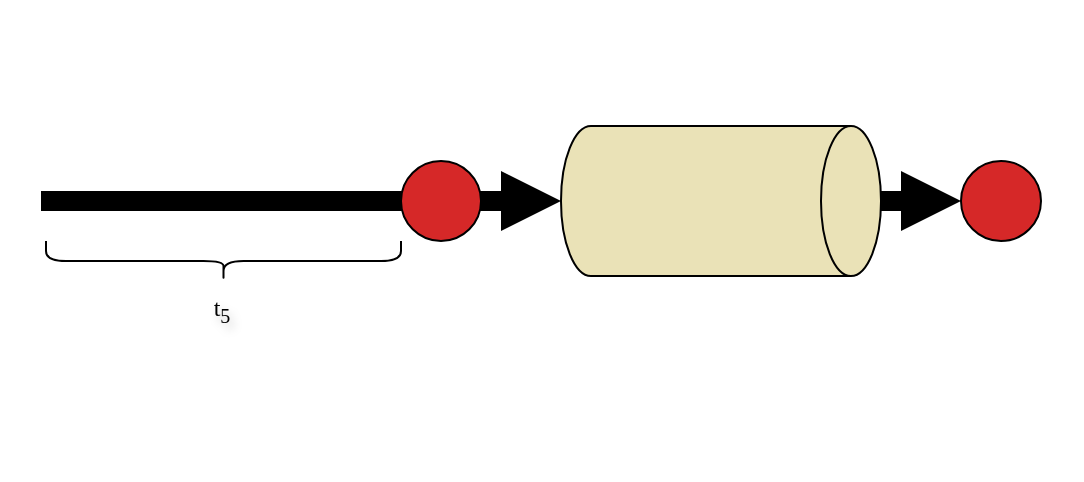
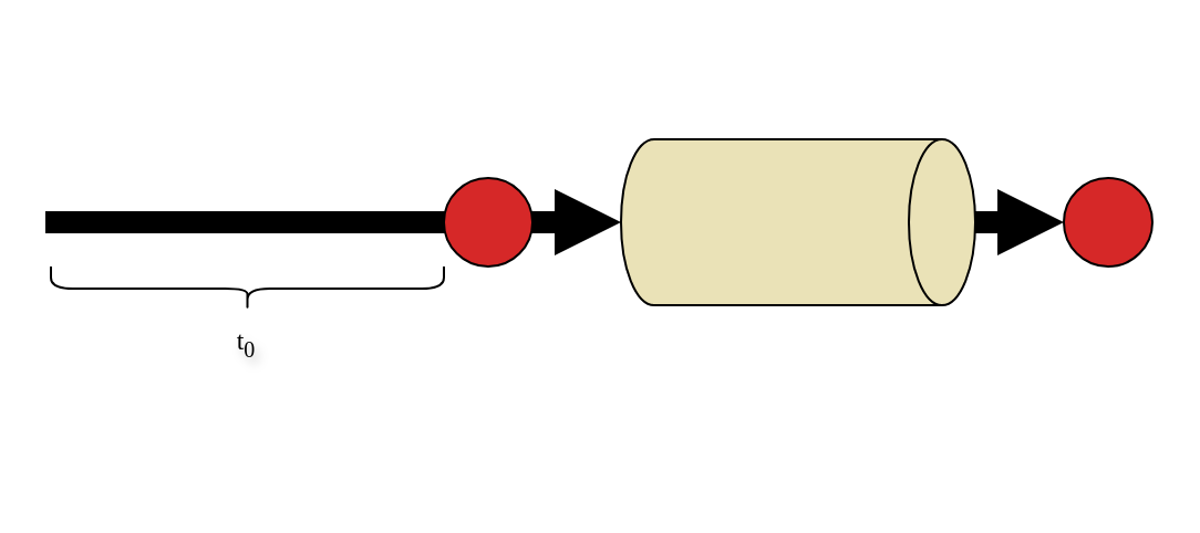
  <mxCell id="0" />
  <mxCell id="1" parent="0" />
  <mxCell id="2" value="" style="shape=arrow;endArrow=classic;html=1;rounded=0;fillColor=#000000;strokeColor=none;fontFamily=Fira Mono;textShadow=1;" edge="1" parent="1" target="4"><mxGeometry width="50" height="50" relative="1" as="geometry"><mxPoint x="20" y="100" as="sourcePoint" /><mxPoint x="270" y="100" as="targetPoint" /></mxGeometry></mxCell>
  <mxCell id="3" value="" style="ellipse;whiteSpace=wrap;html=1;aspect=fixed;fillColor=#D62828;strokeColor=#000000;fontFamily=Fira Mono;textShadow=1;" vertex="1" parent="1"><mxGeometry x="200" y="80" width="40" height="40" as="geometry" /></mxCell>
  <mxCell id="4" value="" style="shape=cylinder3;whiteSpace=wrap;html=1;boundedLbl=1;backgroundOutline=1;size=15;rotation=90;fillColor=#EAE2B7;strokeColor=#000000;fontFamily=Fira Mono;textShadow=1;" vertex="1" parent="1"><mxGeometry x="322.5" y="20" width="75" height="160" as="geometry" /></mxCell>
  <mxCell id="5" value="" style="ellipse;whiteSpace=wrap;html=1;aspect=fixed;fillColor=#D62828;strokeColor=#000000;fontFamily=Fira Mono;textShadow=1;" vertex="1" parent="1"><mxGeometry x="480" y="80" width="40" height="40" as="geometry" /></mxCell>
  <mxCell id="6" value="" style="shape=curlyBracket;whiteSpace=wrap;html=1;rounded=1;flipH=1;labelPosition=right;verticalLabelPosition=middle;align=left;verticalAlign=middle;rotation=90;gradientColor=none;fillColor=#000000;strokeColor=#000000;fontFamily=Fira Mono;textShadow=1;" vertex="1" parent="1"><mxGeometry x="101.25" y="41.25" width="20" height="177.5" as="geometry" /></mxCell>
  <mxCell id="7" value="" style="shape=arrow;endArrow=classic;html=1;rounded=0;fillColor=#000000;strokeColor=none;fontFamily=Fira Mono;textShadow=1;" edge="1" parent="1" source="4" target="5"><mxGeometry width="50" height="50" relative="1" as="geometry"><mxPoint x="290" y="150" as="sourcePoint" /><mxPoint x="340" y="100" as="targetPoint" /></mxGeometry></mxCell>
- <mxCell id="8" value="t&lt;sub&gt;5&lt;/sub&gt;" style="text;html=1;align=center;verticalAlign=middle;whiteSpace=wrap;rounded=0;fontFamily=Fira Mono;textShadow=1;" vertex="1" parent="1"><mxGeometry x="81.25" y="140" width="60" height="30" as="geometry" /></mxCell>
+ <mxCell id="8" value="t&lt;sub&gt;0&lt;/sub&gt;" style="text;html=1;align=center;verticalAlign=middle;whiteSpace=wrap;rounded=0;fontFamily=Fira Mono;textShadow=1;" vertex="1" parent="1"><mxGeometry x="81.25" y="140" width="60" height="30" as="geometry" /></mxCell>
